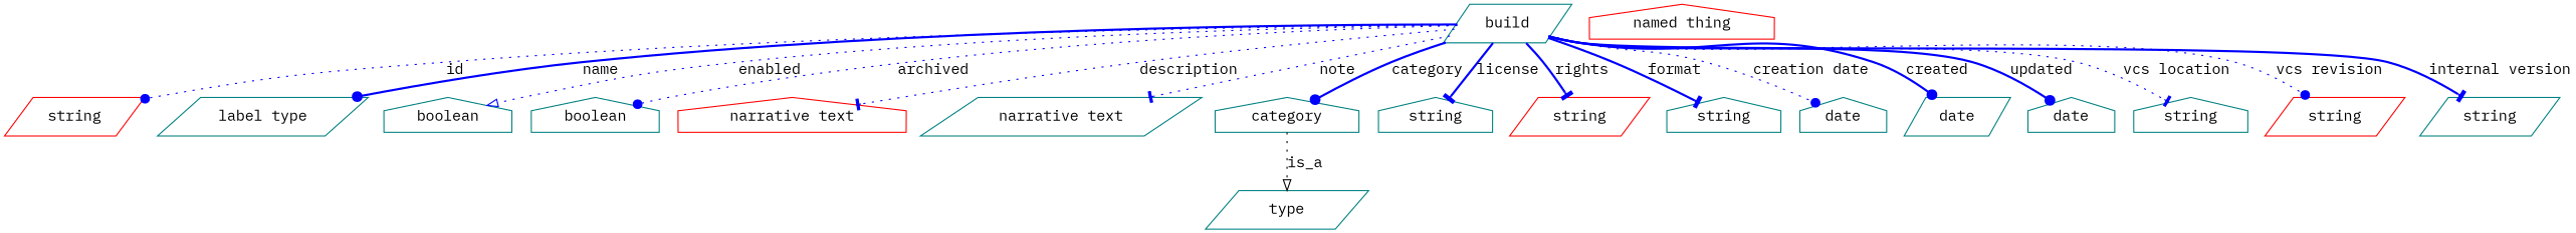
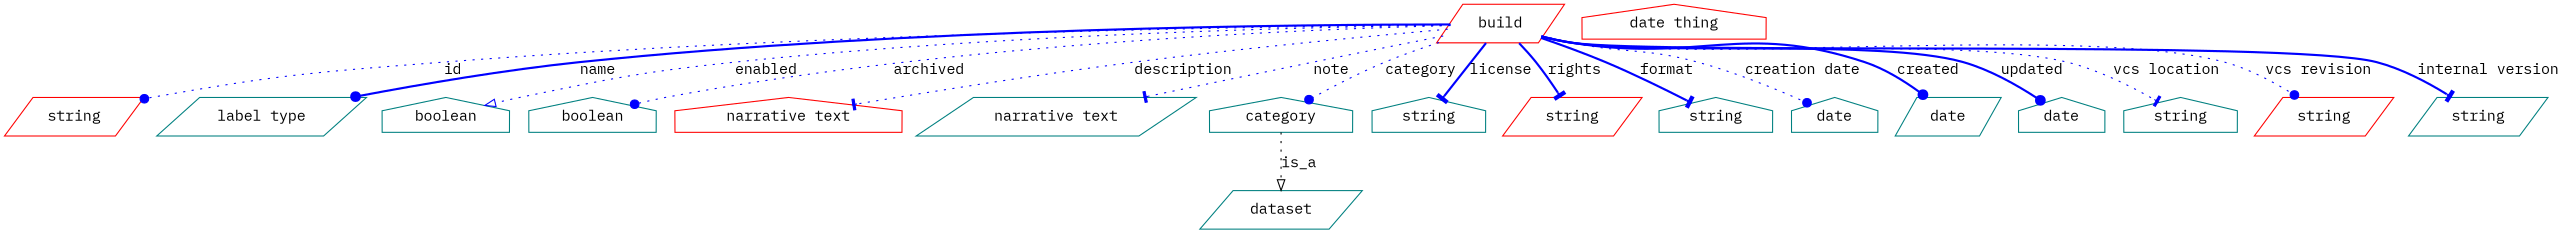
  digraph {
    fontname="IBM Plex Mono"
    node [color=teal fontname="IBM Plex Mono" shape=house]
    edge [arrowhead=dot color=blue fontname="IBM Plex Mono" style=dotted]
-   n1 [height=0.5 label=build shape=parallelogram width=0.95686]
+   n1 [color=red height=0.5 label=build shape=parallelogram width=0.95686]
    n2 [color=red height=0.5 label=string shape=parallelogram width=1.0652]
    n3 [height=0.5 label="label type" shape=parallelogram width=1.5707]
    n4 [height=0.5 label=boolean width=1.2999]
    n5 [height=0.5 label=boolean width=1.2999]
    n6 [color=red height=0.5 label="narrative text" width=2.0943]
    n7 [height=0.5 label="narrative text" shape=parallelogram width=2.0943]
    category [height=0.5 width=1.4443]
    n9 [height=0.5 label=string width=1.0652]
    n10 [color=red height=0.5 label=string shape=parallelogram width=1.0652]
    n11 [height=0.5 label=string width=1.0652]
    n12 [height=0.5 label=date width=0.86659]
    n13 [height=0.5 label=date shape=parallelogram width=0.86659]
    n14 [height=0.5 label=date width=0.86659]
    n15 [height=0.5 label=string width=1.0652]
    n16 [color=red height=0.5 label=string shape=parallelogram width=1.0652]
    n17 [height=0.5 label=string shape=parallelogram width=1.0652]
-   dataset [height=0.5 shape=parallelogram width=1.2638 label=type]
-   n19 [color=red height=0.5 label="named thing" width=1.9318]
+   dataset [height=0.5 shape=parallelogram width=1.2638]
+   n19 [color=red height=0.5 label="date thing" width=1.9318]
    n1 -> n2 [label=id]
    n1 -> n3 [label=name style=bold]
    n1 -> n4 [arrowhead=onormal label=enabled]
    n1 -> n5 [label=archived]
    n1 -> n6 [arrowhead=tee label=description]
    n1 -> n7 [arrowhead=tee label=note]
-   n1 -> category [label=category style=bold]
+   n1 -> category [label=category]
    n1 -> n9 [arrowhead=tee label=license style=bold]
    n1 -> n10 [arrowhead=tee label=rights style=bold]
    n1 -> n11 [arrowhead=tee label=format style=bold]
    n1 -> n12 [label="creation date"]
    n1 -> n13 [label=created style=bold]
    n1 -> n14 [label=updated style=bold]
    n1 -> n15 [arrowhead=tee label="vcs location"]
    n1 -> n16 [label="vcs revision"]
    n1 -> n17 [arrowhead=tee label="internal version" style=bold]
    category -> dataset [arrowhead=onormal label=is_a color=""]
  }
